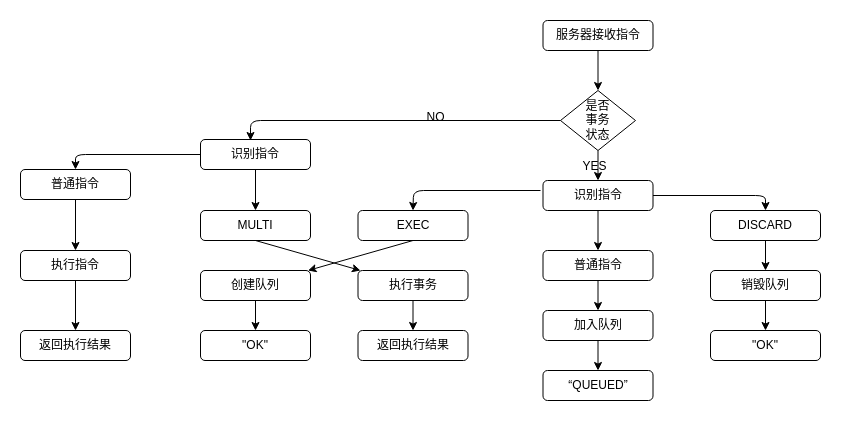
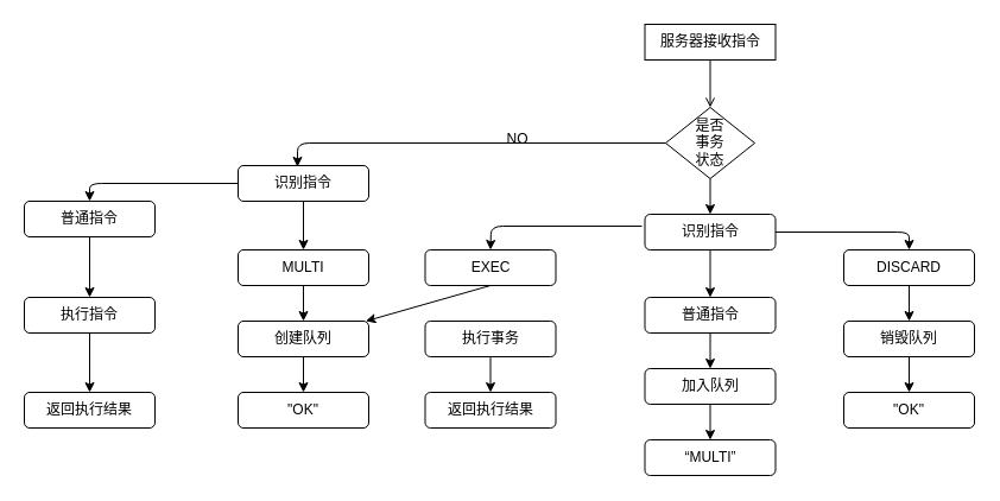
  <mxCell id="0" />
  <mxCell id="1" parent="0" />
- <mxCell id="2" value="服务器接收指令" style="rounded=1;whiteSpace=wrap;html=1;" vertex="1" parent="1"><mxGeometry x="542.5" y="20" width="110" height="30" as="geometry" /></mxCell>
+ <mxCell id="2" value="服务器接收指令" style="whiteSpace=wrap;html=1;rounded=0;" vertex="1" parent="1"><mxGeometry x="542.5" y="20" width="110" height="30" as="geometry" /></mxCell>
  <mxCell id="3" value="普通指令" style="rounded=1;whiteSpace=wrap;html=1;" vertex="1" parent="1"><mxGeometry x="20" y="169" width="110" height="30" as="geometry" /></mxCell>
  <mxCell id="4" value="是否&lt;br&gt;事务&lt;br&gt;状态" style="rhombus;whiteSpace=wrap;html=1;" vertex="1" parent="1"><mxGeometry x="560" y="90" width="75" height="60" as="geometry" /></mxCell>
  <mxCell id="5" value="执行指令" style="rounded=1;whiteSpace=wrap;html=1;" vertex="1" parent="1"><mxGeometry x="20" y="250" width="110" height="30" as="geometry" /></mxCell>
  <mxCell id="6" value="返回执行结果" style="rounded=1;whiteSpace=wrap;html=1;" vertex="1" parent="1"><mxGeometry x="20" y="330" width="110" height="30" as="geometry" /></mxCell>
  <mxCell id="7" value="识别指令" style="rounded=1;whiteSpace=wrap;html=1;" vertex="1" parent="1"><mxGeometry x="200" y="139" width="110" height="30" as="geometry" /></mxCell>
  <mxCell id="8" value="MULTI" style="rounded=1;whiteSpace=wrap;html=1;" vertex="1" parent="1"><mxGeometry x="200" y="210" width="110" height="30" as="geometry" /></mxCell>
  <mxCell id="9" value="创建队列" style="rounded=1;whiteSpace=wrap;html=1;" vertex="1" parent="1"><mxGeometry x="200" y="270" width="110" height="30" as="geometry" /></mxCell>
  <mxCell id="10" value="&quot;OK&quot;" style="rounded=1;whiteSpace=wrap;html=1;" vertex="1" parent="1"><mxGeometry x="200" y="330" width="110" height="30" as="geometry" /></mxCell>
  <mxCell id="11" value="EXEC" style="rounded=1;whiteSpace=wrap;html=1;" vertex="1" parent="1"><mxGeometry x="357.5" y="210" width="110" height="30" as="geometry" /></mxCell>
  <mxCell id="12" value="执行事务" style="rounded=1;whiteSpace=wrap;html=1;" vertex="1" parent="1"><mxGeometry x="357.5" y="270" width="110" height="30" as="geometry" /></mxCell>
  <mxCell id="13" value="返回执行结果" style="rounded=1;whiteSpace=wrap;html=1;" vertex="1" parent="1"><mxGeometry x="357.5" y="330" width="110" height="30" as="geometry" /></mxCell>
  <mxCell id="14" value="识别指令" style="rounded=1;whiteSpace=wrap;html=1;" vertex="1" parent="1"><mxGeometry x="542.5" y="180" width="110" height="30" as="geometry" /></mxCell>
  <mxCell id="15" value="普通指令" style="rounded=1;whiteSpace=wrap;html=1;" vertex="1" parent="1"><mxGeometry x="542.5" y="250" width="110" height="30" as="geometry" /></mxCell>
  <mxCell id="16" value="加入队列" style="rounded=1;whiteSpace=wrap;html=1;" vertex="1" parent="1"><mxGeometry x="542.5" y="310" width="110" height="30" as="geometry" /></mxCell>
- <mxCell id="17" value="“QUEUED”" style="rounded=1;whiteSpace=wrap;html=1;" vertex="1" parent="1"><mxGeometry x="542.5" y="370" width="110" height="30" as="geometry" /></mxCell>
+ <mxCell id="17" value="“MULTI”" style="rounded=1;whiteSpace=wrap;html=1;" vertex="1" parent="1"><mxGeometry x="542.5" y="370" width="110" height="30" as="geometry" /></mxCell>
  <mxCell id="18" value="DISCARD" style="rounded=1;whiteSpace=wrap;html=1;" vertex="1" parent="1"><mxGeometry x="710" y="210" width="110" height="30" as="geometry" /></mxCell>
  <mxCell id="19" value="销毁队列" style="rounded=1;whiteSpace=wrap;html=1;" vertex="1" parent="1"><mxGeometry x="710" y="270" width="110" height="30" as="geometry" /></mxCell>
  <mxCell id="20" value="&quot;OK&quot;" style="rounded=1;whiteSpace=wrap;html=1;" vertex="1" parent="1"><mxGeometry x="710" y="330" width="110" height="30" as="geometry" /></mxCell>
  <mxCell id="21" value="" style="endArrow=classic;html=1;exitX=0;exitY=0.5;exitDx=0;exitDy=0;" edge="1" parent="1" source="4"><mxGeometry width="50" height="50" relative="1" as="geometry"><mxPoint x="380" y="140" as="sourcePoint" /><mxPoint x="250" y="140" as="targetPoint" /><Array as="points"><mxPoint x="250" y="120" /></Array></mxGeometry></mxCell>
  <mxCell id="22" value="" style="endArrow=classic;html=1;exitX=0;exitY=0.5;exitDx=0;exitDy=0;entryX=0.5;entryY=0;entryDx=0;entryDy=0;" edge="1" parent="1" source="7" target="3"><mxGeometry width="50" height="50" relative="1" as="geometry"><mxPoint x="90" y="150" as="sourcePoint" /><mxPoint x="140" y="100" as="targetPoint" /><Array as="points"><mxPoint x="75" y="154" /></Array></mxGeometry></mxCell>
  <mxCell id="23" value="" style="endArrow=classic;html=1;exitX=0.5;exitY=1;exitDx=0;exitDy=0;entryX=0.5;entryY=0;entryDx=0;entryDy=0;" edge="1" parent="1" source="3" target="5"><mxGeometry width="50" height="50" relative="1" as="geometry"><mxPoint x="60" y="260" as="sourcePoint" /><mxPoint x="110" y="210" as="targetPoint" /></mxGeometry></mxCell>
  <mxCell id="24" value="" style="endArrow=classic;html=1;entryX=0.5;entryY=0;entryDx=0;entryDy=0;exitX=0.5;exitY=1;exitDx=0;exitDy=0;" edge="1" parent="1" source="5" target="6"><mxGeometry width="50" height="50" relative="1" as="geometry"><mxPoint x="20" y="470" as="sourcePoint" /><mxPoint x="70" y="420" as="targetPoint" /></mxGeometry></mxCell>
  <mxCell id="25" value="" style="endArrow=classic;html=1;entryX=0.5;entryY=0;entryDx=0;entryDy=0;" edge="1" parent="1" source="7" target="8"><mxGeometry width="50" height="50" relative="1" as="geometry"><mxPoint x="330" y="220" as="sourcePoint" /><mxPoint x="380" y="170" as="targetPoint" /></mxGeometry></mxCell>
- <mxCell id="26" value="" style="endArrow=classic;html=1;exitX=0.5;exitY=1;exitDx=0;exitDy=0;" edge="1" parent="1" source="8" target="12"><mxGeometry width="50" height="50" relative="1" as="geometry"><mxPoint x="240" y="290" as="sourcePoint" /><mxPoint x="290" y="240" as="targetPoint" /></mxGeometry></mxCell>
+ <mxCell id="26" value="" style="endArrow=classic;html=1;exitX=0.5;exitY=1;exitDx=0;exitDy=0;entryX=0.5;entryY=0;entryDx=0;entryDy=0;" edge="1" parent="1" source="8" target="9"><mxGeometry width="50" height="50" relative="1" as="geometry"><mxPoint x="240" y="290" as="sourcePoint" /><mxPoint x="290" y="240" as="targetPoint" /></mxGeometry></mxCell>
  <mxCell id="27" value="" style="endArrow=classic;html=1;exitX=0.5;exitY=1;exitDx=0;exitDy=0;entryX=0.5;entryY=0;entryDx=0;entryDy=0;" edge="1" parent="1" source="9" target="10"><mxGeometry width="50" height="50" relative="1" as="geometry"><mxPoint x="240" y="350" as="sourcePoint" /><mxPoint x="290" y="300" as="targetPoint" /></mxGeometry></mxCell>
- <mxCell id="28" value="" style="endArrow=classic;html=1;exitX=0.5;exitY=1;exitDx=0;exitDy=0;entryX=0.5;entryY=0;entryDx=0;entryDy=0;" edge="1" parent="1" source="2" target="4"><mxGeometry width="50" height="50" relative="1" as="geometry"><mxPoint x="580" y="100" as="sourcePoint" /><mxPoint x="630" y="50" as="targetPoint" /></mxGeometry></mxCell>
+ <mxCell id="28" value="" style="endArrow=open;html=1;exitX=0.5;exitY=1;exitDx=0;exitDy=0;entryX=0.5;entryY=0;entryDx=0;entryDy=0;" edge="1" parent="1" source="2" target="4"><mxGeometry width="50" height="50" relative="1" as="geometry"><mxPoint x="580" y="100" as="sourcePoint" /><mxPoint x="630" y="50" as="targetPoint" /></mxGeometry></mxCell>
  <mxCell id="29" value="" style="endArrow=classic;html=1;entryX=0.5;entryY=0;entryDx=0;entryDy=0;exitX=0.5;exitY=1;exitDx=0;exitDy=0;" edge="1" parent="1" source="4" target="14"><mxGeometry width="50" height="50" relative="1" as="geometry"><mxPoint x="520" y="190" as="sourcePoint" /><mxPoint x="570" y="140" as="targetPoint" /></mxGeometry></mxCell>
  <mxCell id="30" value="" style="endArrow=classic;html=1;entryX=0.5;entryY=0;entryDx=0;entryDy=0;" edge="1" parent="1" target="11"><mxGeometry width="50" height="50" relative="1" as="geometry"><mxPoint x="540" y="190" as="sourcePoint" /><mxPoint x="500" y="140" as="targetPoint" /><Array as="points"><mxPoint x="413" y="190" /></Array></mxGeometry></mxCell>
  <mxCell id="31" value="" style="endArrow=classic;html=1;exitX=0.5;exitY=1;exitDx=0;exitDy=0;" edge="1" parent="1" source="11" target="9"><mxGeometry width="50" height="50" relative="1" as="geometry"><mxPoint x="500" y="280" as="sourcePoint" /><mxPoint x="550" y="230" as="targetPoint" /></mxGeometry></mxCell>
  <mxCell id="32" value="" style="endArrow=classic;html=1;entryX=0.5;entryY=0;entryDx=0;entryDy=0;exitX=0.5;exitY=1;exitDx=0;exitDy=0;" edge="1" parent="1" source="12" target="13"><mxGeometry width="50" height="50" relative="1" as="geometry"><mxPoint x="467.5" y="280" as="sourcePoint" /><mxPoint x="518" y="230" as="targetPoint" /></mxGeometry></mxCell>
  <mxCell id="33" value="" style="endArrow=classic;html=1;entryX=0.5;entryY=0;entryDx=0;entryDy=0;exitX=0.5;exitY=1;exitDx=0;exitDy=0;" edge="1" parent="1" source="14" target="15"><mxGeometry width="50" height="50" relative="1" as="geometry"><mxPoint x="660" y="250" as="sourcePoint" /><mxPoint x="710" y="200" as="targetPoint" /></mxGeometry></mxCell>
  <mxCell id="34" value="" style="endArrow=classic;html=1;exitX=0.5;exitY=1;exitDx=0;exitDy=0;entryX=0.5;entryY=0;entryDx=0;entryDy=0;" edge="1" parent="1" source="15" target="16"><mxGeometry width="50" height="50" relative="1" as="geometry"><mxPoint x="590" y="330" as="sourcePoint" /><mxPoint x="640" y="280" as="targetPoint" /></mxGeometry></mxCell>
  <mxCell id="35" value="" style="endArrow=classic;html=1;entryX=0.5;entryY=0;entryDx=0;entryDy=0;exitX=0.5;exitY=1;exitDx=0;exitDy=0;" edge="1" parent="1" source="16" target="17"><mxGeometry width="50" height="50" relative="1" as="geometry"><mxPoint x="480" y="440" as="sourcePoint" /><mxPoint x="530" y="390" as="targetPoint" /></mxGeometry></mxCell>
  <mxCell id="36" value="" style="endArrow=classic;html=1;exitX=1;exitY=0.5;exitDx=0;exitDy=0;entryX=0.5;entryY=0;entryDx=0;entryDy=0;" edge="1" parent="1" source="14" target="18"><mxGeometry width="50" height="50" relative="1" as="geometry"><mxPoint x="730" y="180" as="sourcePoint" /><mxPoint x="780" y="130" as="targetPoint" /><Array as="points"><mxPoint x="765" y="195" /></Array></mxGeometry></mxCell>
  <mxCell id="37" value="" style="endArrow=classic;html=1;" edge="1" parent="1" source="19"><mxGeometry width="50" height="50" relative="1" as="geometry"><mxPoint x="765" y="350" as="sourcePoint" /><mxPoint x="765" y="330" as="targetPoint" /></mxGeometry></mxCell>
  <mxCell id="38" value="" style="endArrow=classic;html=1;" edge="1" parent="1" source="18"><mxGeometry width="50" height="50" relative="1" as="geometry"><mxPoint x="765" y="290" as="sourcePoint" /><mxPoint x="765" y="270" as="targetPoint" /></mxGeometry></mxCell>
- <mxCell id="39" value="YES" style="text;html=1;align=center;verticalAlign=middle;resizable=0;points=[];autosize=1;" vertex="1" parent="1"><mxGeometry x="574" y="156" width="40" height="20" as="geometry" /></mxCell>
  <mxCell id="40" value="NO" style="text;html=1;align=center;verticalAlign=middle;resizable=0;points=[];autosize=1;" vertex="1" parent="1"><mxGeometry x="420" y="107" width="30" height="20" as="geometry" /></mxCell>
